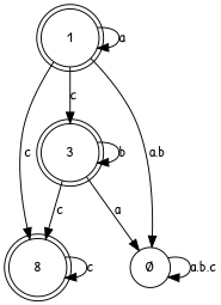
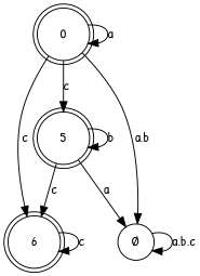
  digraph {
    fontname="Patrick Hand"
    node [fontname="Patrick Hand" shape=doublecircle]
    edge [fontname="Patrick Hand"]
-   0 [label=1]
-   5 [label=3]
-   6 [label=8]
+   0
+   5
+   6
    "Ø" [shape=circle]
    0 -> 0 [label=a]
    0 -> 5 [label=c]
    0 -> 6 [label=c]
    0 -> "Ø" [label="a,b"]
    5 -> 5 [label=b]
    5 -> 6 [label=c]
    5 -> "Ø" [label=a]
    6 -> 6 [label=c]
    "Ø" -> "Ø" [label="a,b,c"]
  }
